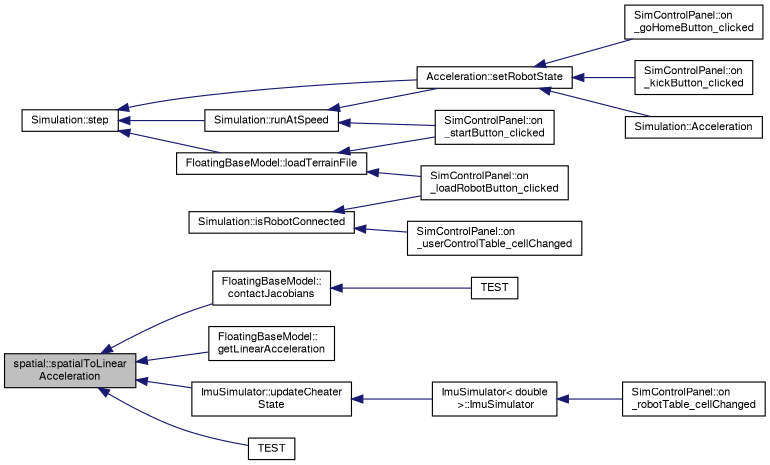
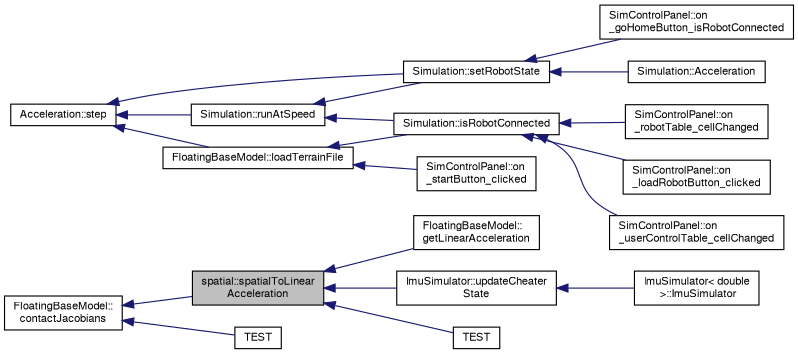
  digraph {
    rankdir=LR
    node [color=black fillcolor=white fontname=FreeSans fontsize=10 shape=record style=filled]
    edge [color=midnightblue dir=back fontname=FreeSans fontsize=10 labelfontname=FreeSans labelfontsize=10 style=solid]
    n1 [fillcolor=grey75 fontcolor=black height=0.2 label="spatial::spatialToLinear\lAcceleration" width=0.4]
    n2 [height=0.2 label="FloatingBaseModel::\lcontactJacobians" width=0.4]
    n3 [height=0.2 label="FloatingBaseModel::\lgetLinearAcceleration" width=0.4]
    n4 [height=0.2 label="ImuSimulator::updateCheater\lState" width=0.4]
    n5 [height=0.2 label=TEST width=0.4]
    n6 [height=0.2 label=TEST width=0.4]
    n7 [height=0.2 label="ImuSimulator\< double\l \>::ImuSimulator" width=0.4]
-   n8 [height=0.2 label="Simulation::step" width=0.4]
-   n9 [height=0.2 label="Acceleration::setRobotState" width=0.4]
+   n8 [height=0.2 label="Acceleration::step" width=0.4]
+   n9 [height=0.2 label="Simulation::setRobotState" width=0.4]
    n10 [height=0.2 label="Simulation::runAtSpeed" width=0.4]
    n11 [height=0.2 label="FloatingBaseModel::loadTerrainFile" width=0.4]
-   n12 [height=0.2 label="SimControlPanel::on\l_goHomeButton_clicked" width=0.4]
-   n13 [height=0.2 label="SimControlPanel::on\l_kickButton_clicked" width=0.4]
+   n12 [height=0.2 label="SimControlPanel::on\l_goHomeButton_isRobotConnected" width=0.4]
    n14 [height=0.2 label="Simulation::Acceleration" width=0.4]
    n15 [height=0.2 label="SimControlPanel::on\l_startButton_clicked" width=0.4]
    n16 [height=0.2 label="Simulation::isRobotConnected" width=0.4]
    n17 [height=0.2 label="SimControlPanel::on\l_robotTable_cellChanged" width=0.4]
    n18 [height=0.2 label="SimControlPanel::on\l_loadRobotButton_clicked" width=0.4]
    n19 [height=0.2 label="SimControlPanel::on\l_userControlTable_cellChanged" width=0.4]
-   n1 -> n2
+   n2 -> n1
    n1 -> n3
    n1 -> n4
    n1 -> n5
    n2 -> n6
    n4 -> n7
    n8 -> n9
    n8 -> n10
    n8 -> n11
    n9 -> n12
-   n9 -> n13
    n9 -> n14
    n10 -> n9
-   n10 -> n15
+   n10 -> n16
    n11 -> n15
-   n11 -> n18
-   n7 -> n17
+   n11 -> n16
+   n16 -> n17
    n16 -> n18
    n16 -> n19
  }
